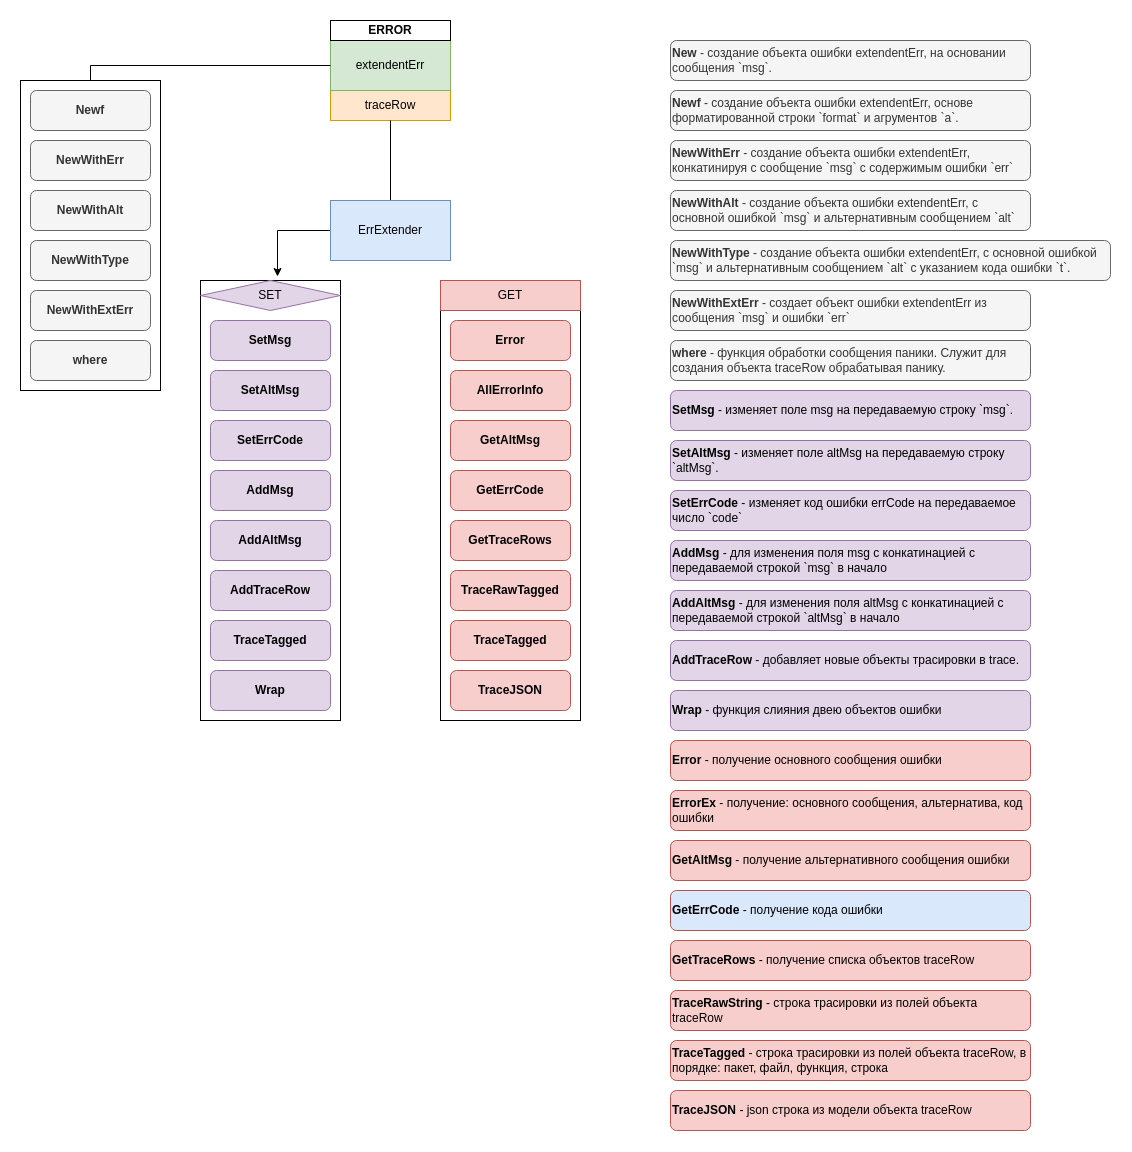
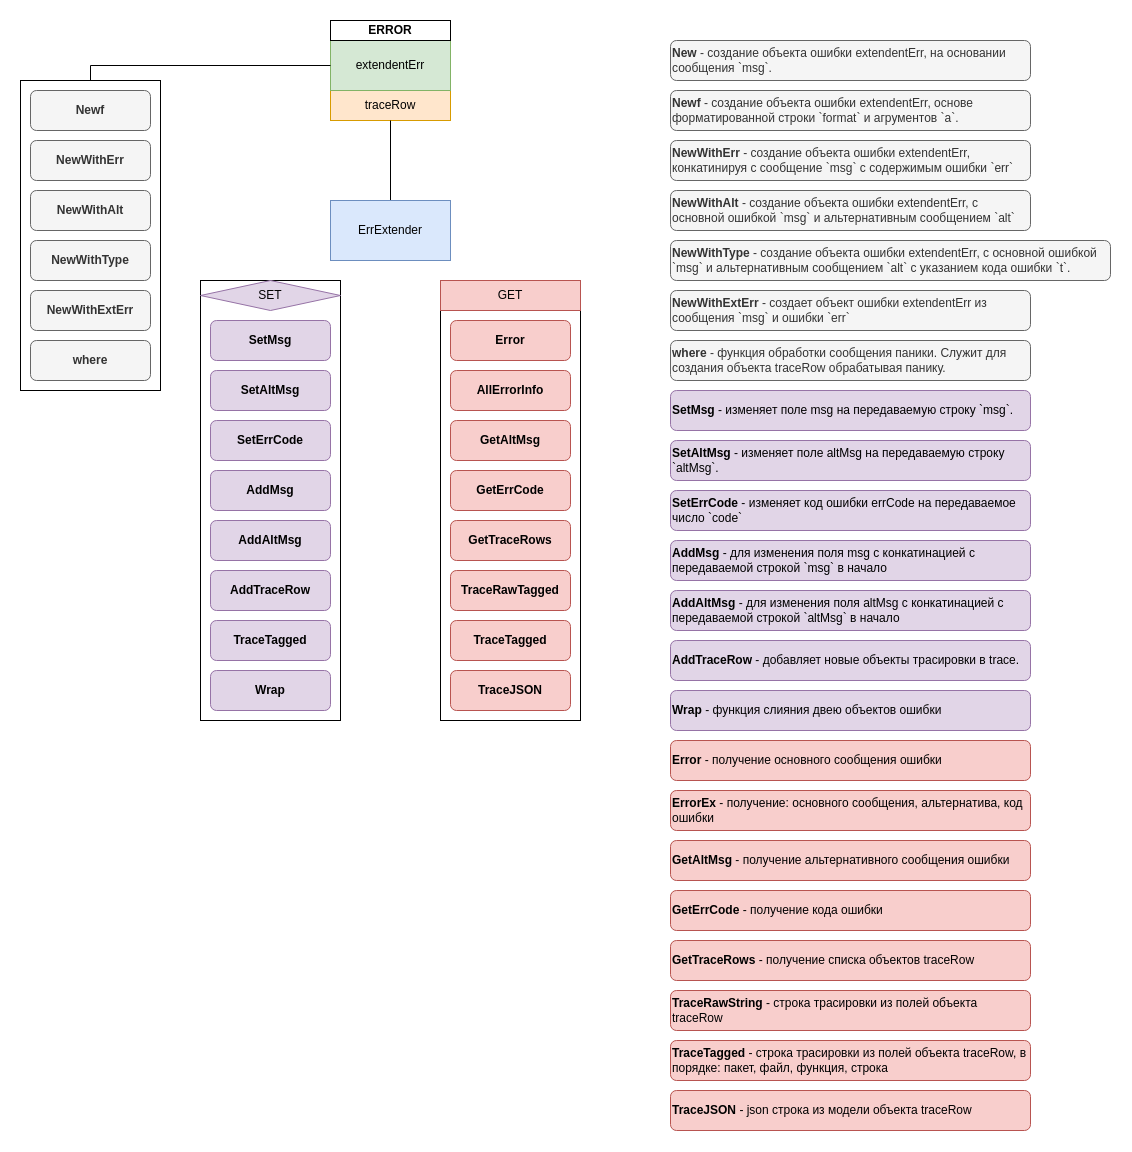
  <mxCell id="0" />
  <mxCell id="1" parent="0" />
  <mxCell id="2" value="" style="rounded=0;whiteSpace=wrap;html=1;" parent="1" vertex="1"><mxGeometry x="440" y="280" width="140" height="440" as="geometry" /></mxCell>
  <mxCell id="3" value="" style="rounded=0;whiteSpace=wrap;html=1;" parent="1" vertex="1"><mxGeometry x="200" y="280" width="140" height="440" as="geometry" /></mxCell>
  <mxCell id="4" value="" style="rounded=0;whiteSpace=wrap;html=1;" parent="1" vertex="1"><mxGeometry x="330" y="40" width="120" height="80" as="geometry" /></mxCell>
  <mxCell id="5" value="traceRow" style="rounded=0;whiteSpace=wrap;html=1;fillColor=#ffe6cc;strokeColor=#d79b00;" parent="1" vertex="1"><mxGeometry x="330" y="90" width="120" height="30" as="geometry" /></mxCell>
  <mxCell id="6" style="edgeStyle=orthogonalEdgeStyle;rounded=0;orthogonalLoop=1;jettySize=auto;html=1;entryX=0.5;entryY=1;entryDx=0;entryDy=0;endArrow=none;endFill=0;" parent="1" source="8" target="4" edge="1"><mxGeometry relative="1" as="geometry" /></mxCell>
- <mxCell id="7" style="edgeStyle=orthogonalEdgeStyle;rounded=0;orthogonalLoop=1;jettySize=auto;html=1;entryX=0.55;entryY=-0.133;entryDx=0;entryDy=0;entryPerimeter=0;endArrow=classic;endFill=1;startArrow=none;startFill=0;" parent="1" source="8" target="16" edge="1"><mxGeometry relative="1" as="geometry"><Array as="points"><mxPoint x="277" y="230" /></Array></mxGeometry></mxCell>
  <mxCell id="8" value="ErrExtender" style="rounded=0;whiteSpace=wrap;html=1;fillColor=#dae8fc;strokeColor=#6c8ebf;" parent="1" vertex="1"><mxGeometry x="330" y="200" width="120" height="60" as="geometry" /></mxCell>
  <mxCell id="9" value="SetMsg" style="rounded=1;whiteSpace=wrap;html=1;fontStyle=1;fillColor=#e1d5e7;strokeColor=#9673a6;" parent="1" vertex="1"><mxGeometry x="210" y="320" width="120" height="40" as="geometry" /></mxCell>
  <mxCell id="10" value="SetAltMsg" style="rounded=1;whiteSpace=wrap;html=1;fontStyle=1;fillColor=#e1d5e7;strokeColor=#9673a6;" parent="1" vertex="1"><mxGeometry x="210" y="370" width="120" height="40" as="geometry" /></mxCell>
  <mxCell id="11" value="SetErrCode" style="rounded=1;whiteSpace=wrap;html=1;fontStyle=1;fillColor=#e1d5e7;strokeColor=#9673a6;" parent="1" vertex="1"><mxGeometry x="210" y="420" width="120" height="40" as="geometry" /></mxCell>
  <mxCell id="12" value="AddMsg" style="rounded=1;whiteSpace=wrap;html=1;fontStyle=1;fillColor=#e1d5e7;strokeColor=#9673a6;" parent="1" vertex="1"><mxGeometry x="210" y="470" width="120" height="40" as="geometry" /></mxCell>
  <mxCell id="13" value="TraceTagged" style="rounded=1;whiteSpace=wrap;html=1;fontStyle=1;fillColor=#e1d5e7;strokeColor=#9673a6;" parent="1" vertex="1"><mxGeometry x="210" y="620" width="120" height="40" as="geometry" /></mxCell>
  <mxCell id="14" value="AddAltMsg" style="rounded=1;whiteSpace=wrap;html=1;fontStyle=1;fillColor=#e1d5e7;strokeColor=#9673a6;" parent="1" vertex="1"><mxGeometry x="210" y="520" width="120" height="40" as="geometry" /></mxCell>
  <mxCell id="15" value="Wrap" style="rounded=1;whiteSpace=wrap;html=1;fontStyle=1;fillColor=#e1d5e7;strokeColor=#9673a6;" parent="1" vertex="1"><mxGeometry x="210" y="670" width="120" height="40" as="geometry" /></mxCell>
  <mxCell id="16" value="SET" style="rhombus;whiteSpace=wrap;html=1;fillColor=#e1d5e7;strokeColor=#9673a6;" parent="1" vertex="1"><mxGeometry x="200" y="280" width="140" height="30" as="geometry" /></mxCell>
  <mxCell id="17" value="&lt;span&gt;extendentErr&lt;/span&gt;" style="rounded=0;whiteSpace=wrap;html=1;fillColor=#d5e8d4;strokeColor=#82b366;" parent="1" vertex="1"><mxGeometry x="330" y="40" width="120" height="50" as="geometry" /></mxCell>
  <mxCell id="18" style="edgeStyle=orthogonalEdgeStyle;rounded=0;orthogonalLoop=1;jettySize=auto;html=1;entryX=0;entryY=0.5;entryDx=0;entryDy=0;startArrow=none;startFill=0;endArrow=none;endFill=0;" parent="1" source="19" target="17" edge="1"><mxGeometry relative="1" as="geometry"><Array as="points"><mxPoint x="90" y="65" /></Array></mxGeometry></mxCell>
  <mxCell id="19" value="" style="rounded=0;whiteSpace=wrap;html=1;" parent="1" vertex="1"><mxGeometry x="20" y="80" width="140" height="310" as="geometry" /></mxCell>
  <mxCell id="20" value="GET" style="rounded=0;whiteSpace=wrap;html=1;fillColor=#f8cecc;strokeColor=#b85450;" parent="1" vertex="1"><mxGeometry x="440" y="280" width="140" height="30" as="geometry" /></mxCell>
  <mxCell id="21" value="Error" style="rounded=1;whiteSpace=wrap;html=1;fontStyle=1;fillColor=#f8cecc;strokeColor=#b85450;" parent="1" vertex="1"><mxGeometry x="450" y="320" width="120" height="40" as="geometry" /></mxCell>
  <mxCell id="22" value="GetAltMsg" style="rounded=1;whiteSpace=wrap;html=1;fontStyle=1;fillColor=#f8cecc;strokeColor=#b85450;" parent="1" vertex="1"><mxGeometry x="450" y="420" width="120" height="40" as="geometry" /></mxCell>
  <mxCell id="23" value="GetErrCode" style="rounded=1;whiteSpace=wrap;html=1;fontStyle=1;fillColor=#f8cecc;strokeColor=#b85450;" parent="1" vertex="1"><mxGeometry x="450" y="470" width="120" height="40" as="geometry" /></mxCell>
  <mxCell id="24" value="GetTraceRows" style="rounded=1;whiteSpace=wrap;html=1;fontStyle=1;fillColor=#f8cecc;strokeColor=#b85450;" parent="1" vertex="1"><mxGeometry x="450" y="520" width="120" height="40" as="geometry" /></mxCell>
  <mxCell id="25" value="&lt;b&gt;Newf&lt;/b&gt;" style="rounded=1;whiteSpace=wrap;html=1;fillColor=#f5f5f5;strokeColor=#666666;fontColor=#333333;" parent="1" vertex="1"><mxGeometry x="30" y="90" width="120" height="40" as="geometry" /></mxCell>
  <mxCell id="26" value="NewWithErr" style="rounded=1;whiteSpace=wrap;html=1;fontStyle=1;fillColor=#f5f5f5;strokeColor=#666666;fontColor=#333333;" parent="1" vertex="1"><mxGeometry x="30" y="140" width="120" height="40" as="geometry" /></mxCell>
  <mxCell id="27" value="NewWithAlt" style="rounded=1;whiteSpace=wrap;html=1;fontStyle=1;fillColor=#f5f5f5;strokeColor=#666666;fontColor=#333333;" parent="1" vertex="1"><mxGeometry x="30" y="190" width="120" height="40" as="geometry" /></mxCell>
  <mxCell id="28" value="NewWithType" style="rounded=1;whiteSpace=wrap;html=1;fontStyle=1;fillColor=#f5f5f5;strokeColor=#666666;fontColor=#333333;" parent="1" vertex="1"><mxGeometry x="30" y="240" width="120" height="40" as="geometry" /></mxCell>
  <mxCell id="29" value="NewWithExtErr" style="rounded=1;whiteSpace=wrap;html=1;fontStyle=1;fillColor=#f5f5f5;strokeColor=#666666;fontColor=#333333;" parent="1" vertex="1"><mxGeometry x="30" y="290" width="120" height="40" as="geometry" /></mxCell>
  <mxCell id="30" value="where" style="rounded=1;whiteSpace=wrap;html=1;fontStyle=1;fillColor=#f5f5f5;strokeColor=#666666;fontColor=#333333;" parent="1" vertex="1"><mxGeometry x="30" y="340" width="120" height="40" as="geometry" /></mxCell>
  <mxCell id="31" value="&lt;b&gt;Newf &lt;/b&gt;- cоздание объекта ошибки&amp;nbsp;extendentErr, основе форматированной строки `format` и агрументов `a`." style="rounded=1;whiteSpace=wrap;html=1;align=left;fillColor=#f5f5f5;strokeColor=#666666;fontColor=#333333;" parent="1" vertex="1"><mxGeometry x="670" y="90" width="360" height="40" as="geometry" /></mxCell>
  <mxCell id="32" value="NewWithErr &lt;span style=&quot;font-weight: normal&quot;&gt;- cоздание объекта ошибки&amp;nbsp;&lt;/span&gt;&lt;span style=&quot;font-weight: 400&quot;&gt;extendentErr, конкатинируя с сообщение `msg` с содержимым ошибки `err`&lt;/span&gt;" style="rounded=1;whiteSpace=wrap;html=1;fontStyle=1;align=left;fillColor=#f5f5f5;strokeColor=#666666;fontColor=#333333;" parent="1" vertex="1"><mxGeometry x="670" y="140" width="360" height="40" as="geometry" /></mxCell>
  <mxCell id="33" value="NewWithAlt &lt;span style=&quot;font-weight: normal&quot;&gt;-&lt;/span&gt;&amp;nbsp;&lt;span style=&quot;font-weight: normal&quot;&gt;cоздание объекта ошибки&amp;nbsp;&lt;/span&gt;&lt;span style=&quot;font-weight: 400&quot;&gt;extendentErr, с основной ошибкой `msg` и альтернативным сообщением `alt`&lt;/span&gt;" style="rounded=1;whiteSpace=wrap;html=1;fontStyle=1;align=left;fillColor=#f5f5f5;strokeColor=#666666;fontColor=#333333;" parent="1" vertex="1"><mxGeometry x="670" y="190" width="360" height="40" as="geometry" /></mxCell>
  <mxCell id="34" value="NewWithType &lt;span style=&quot;font-weight: normal&quot;&gt;-&amp;nbsp;&lt;/span&gt;&lt;span style=&quot;font-weight: normal&quot;&gt;cоздание объекта ошибки&amp;nbsp;&lt;/span&gt;&lt;span style=&quot;font-weight: 400&quot;&gt;extendentErr,&amp;nbsp;&lt;/span&gt;&lt;span style=&quot;font-weight: 400&quot;&gt;с основной ошибкой `msg` и альтернативным сообщением `alt` с указанием кода ошибки `t`.&lt;/span&gt;" style="rounded=1;whiteSpace=wrap;html=1;fontStyle=1;align=left;fillColor=#f5f5f5;strokeColor=#666666;fontColor=#333333;" parent="1" vertex="1"><mxGeometry x="670" y="240" width="440" height="40" as="geometry" /></mxCell>
  <mxCell id="35" value="NewWithExtErr &lt;span style=&quot;font-weight: normal&quot;&gt;- c&lt;/span&gt;&lt;span style=&quot;font-weight: 400&quot;&gt;оздает объект ошибки extendentErr из сообщения `msg` и ошибки `err`&lt;/span&gt;" style="rounded=1;whiteSpace=wrap;html=1;fontStyle=1;align=left;fillColor=#f5f5f5;strokeColor=#666666;fontColor=#333333;" parent="1" vertex="1"><mxGeometry x="670" y="290" width="360" height="40" as="geometry" /></mxCell>
  <mxCell id="36" value="where &lt;span style=&quot;font-weight: 400&quot;&gt;- функция обработки сообщения паники. Служит для создания объекта traceRow обрабатывая панику.&lt;/span&gt;" style="rounded=1;whiteSpace=wrap;html=1;fontStyle=1;align=left;fillColor=#f5f5f5;strokeColor=#666666;fontColor=#333333;" parent="1" vertex="1"><mxGeometry x="670" y="340" width="360" height="40" as="geometry" /></mxCell>
  <mxCell id="37" value="SetMsg &lt;span style=&quot;font-weight: normal&quot;&gt;- изменяет поле msg на передаваемую строку `msg`.&amp;nbsp;&lt;/span&gt;" style="rounded=1;whiteSpace=wrap;html=1;fontStyle=1;fillColor=#e1d5e7;strokeColor=#9673a6;align=left;" parent="1" vertex="1"><mxGeometry x="670" y="390" width="360" height="40" as="geometry" /></mxCell>
  <mxCell id="38" value="SetAltMsg&amp;nbsp;&lt;span style=&quot;font-weight: 400&quot;&gt;-&amp;nbsp;&lt;/span&gt;&lt;span style=&quot;font-weight: 400&quot;&gt;изменяет поле&lt;/span&gt;&lt;span style=&quot;font-weight: 400&quot;&gt;&amp;nbsp;altMsg на передаваемую строку `altMsg`.&lt;/span&gt;" style="rounded=1;whiteSpace=wrap;html=1;fontStyle=1;fillColor=#e1d5e7;strokeColor=#9673a6;align=left;" parent="1" vertex="1"><mxGeometry x="670" y="440" width="360" height="40" as="geometry" /></mxCell>
  <mxCell id="39" value="SetErrCode &lt;span style=&quot;font-weight: normal&quot;&gt;-&amp;nbsp;&lt;/span&gt;&lt;span style=&quot;font-weight: 400&quot;&gt;изменяет код&lt;/span&gt;&lt;span style=&quot;font-weight: normal&quot;&gt;&amp;nbsp;ошибки errCode на передаваемое число `code`&lt;/span&gt;" style="rounded=1;whiteSpace=wrap;html=1;fontStyle=1;fillColor=#e1d5e7;strokeColor=#9673a6;align=left;" parent="1" vertex="1"><mxGeometry x="670" y="490" width="360" height="40" as="geometry" /></mxCell>
  <mxCell id="40" value="AddMsg &lt;span style=&quot;font-weight: normal&quot;&gt;- для изменения поля msg с конкатинацией с передаваемой строкой `msg` в начало&lt;/span&gt;" style="rounded=1;whiteSpace=wrap;html=1;fontStyle=1;fillColor=#e1d5e7;strokeColor=#9673a6;align=left;" parent="1" vertex="1"><mxGeometry x="670" y="540" width="360" height="40" as="geometry" /></mxCell>
  <mxCell id="41" value="TraceTagged&lt;span style=&quot;font-weight: normal&quot;&gt;&amp;nbsp;- строка трасировки из полей объекта traceRow, в порядке: пакет, файл, функция, строка&amp;nbsp;&lt;/span&gt;" style="rounded=1;whiteSpace=wrap;html=1;fontStyle=1;fillColor=#f8cecc;strokeColor=#b85450;align=left;" parent="1" vertex="1"><mxGeometry x="670" y="1040" width="360" height="40" as="geometry" /></mxCell>
  <mxCell id="42" value="TraceJSON &lt;span style=&quot;font-weight: normal&quot;&gt;- json строка из модели объекта traceRow&lt;/span&gt;" style="rounded=1;whiteSpace=wrap;html=1;fontStyle=1;fillColor=#f8cecc;strokeColor=#b85450;align=left;" parent="1" vertex="1"><mxGeometry x="670" y="1090" width="360" height="40" as="geometry" /></mxCell>
  <mxCell id="43" value="Wrap &lt;span style=&quot;font-weight: normal&quot;&gt;- функция слияния двею объектов ошибки&lt;/span&gt;" style="rounded=1;whiteSpace=wrap;html=1;fontStyle=1;fillColor=#e1d5e7;strokeColor=#9673a6;align=left;" parent="1" vertex="1"><mxGeometry x="670" y="690" width="360" height="40" as="geometry" /></mxCell>
  <mxCell id="44" value="Error&lt;span style=&quot;font-weight: normal&quot;&gt;&amp;nbsp;- получение основного сообщения ошибки&lt;/span&gt;" style="rounded=1;whiteSpace=wrap;html=1;fontStyle=1;fillColor=#f8cecc;strokeColor=#b85450;align=left;" parent="1" vertex="1"><mxGeometry x="670" y="740" width="360" height="40" as="geometry" /></mxCell>
  <mxCell id="45" value="GetAltMsg &lt;span style=&quot;font-weight: normal&quot;&gt;- получение альтернативного сообщения ошибки&lt;/span&gt;" style="rounded=1;whiteSpace=wrap;html=1;fontStyle=1;fillColor=#f8cecc;strokeColor=#b85450;align=left;" parent="1" vertex="1"><mxGeometry x="670" y="840" width="360" height="40" as="geometry" /></mxCell>
- <mxCell id="46" value="GetErrCode &lt;span style=&quot;font-weight: normal&quot;&gt;- получение кода ошибки&lt;/span&gt;" style="rounded=1;whiteSpace=wrap;html=1;fontStyle=1;fillColor=#dae8fc;strokeColor=#b85450;align=left;" parent="1" vertex="1"><mxGeometry x="670" y="890" width="360" height="40" as="geometry" /></mxCell>
+ <mxCell id="46" value="GetErrCode &lt;span style=&quot;font-weight: normal&quot;&gt;- получение кода ошибки&lt;/span&gt;" style="rounded=1;whiteSpace=wrap;html=1;fontStyle=1;fillColor=#f8cecc;strokeColor=#b85450;align=left;" parent="1" vertex="1"><mxGeometry x="670" y="890" width="360" height="40" as="geometry" /></mxCell>
  <mxCell id="47" value="GetTraceRows&lt;span style=&quot;font-weight: normal&quot;&gt;&amp;nbsp;- получение списка объектов traceRow&lt;/span&gt;" style="rounded=1;whiteSpace=wrap;html=1;fontStyle=1;fillColor=#f8cecc;strokeColor=#b85450;align=left;" parent="1" vertex="1"><mxGeometry x="670" y="940" width="360" height="40" as="geometry" /></mxCell>
  <mxCell id="48" value="&lt;b&gt;New&amp;nbsp;&lt;/b&gt;- cоздание объекта ошибки&amp;nbsp;extendentErr, на основании сообщения `msg`." style="rounded=1;whiteSpace=wrap;html=1;align=left;fillColor=#f5f5f5;strokeColor=#666666;fontColor=#333333;" parent="1" vertex="1"><mxGeometry x="670" y="40" width="360" height="40" as="geometry" /></mxCell>
  <mxCell id="49" value="AddTraceRow" style="rounded=1;whiteSpace=wrap;html=1;fontStyle=1;fillColor=#e1d5e7;strokeColor=#9673a6;" parent="1" vertex="1"><mxGeometry x="210" y="570" width="120" height="40" as="geometry" /></mxCell>
  <mxCell id="50" value="TraceRawString&lt;span style=&quot;font-weight: normal&quot;&gt;&amp;nbsp;- строка трасировки из полей объекта traceRow&lt;/span&gt;" style="rounded=1;whiteSpace=wrap;html=1;fontStyle=1;fillColor=#f8cecc;strokeColor=#b85450;align=left;" parent="1" vertex="1"><mxGeometry x="670" y="990" width="360" height="40" as="geometry" /></mxCell>
  <mxCell id="51" value="TraceRawTagged" style="rounded=1;whiteSpace=wrap;html=1;fontStyle=1;fillColor=#f8cecc;strokeColor=#b85450;" parent="1" vertex="1"><mxGeometry x="450" y="570" width="120" height="40" as="geometry" /></mxCell>
  <mxCell id="52" value="TraceTagged" style="rounded=1;whiteSpace=wrap;html=1;fontStyle=1;fillColor=#f8cecc;strokeColor=#b85450;" parent="1" vertex="1"><mxGeometry x="450" y="620" width="120" height="40" as="geometry" /></mxCell>
  <mxCell id="53" value="TraceJSON" style="rounded=1;whiteSpace=wrap;html=1;fontStyle=1;fillColor=#f8cecc;strokeColor=#b85450;" parent="1" vertex="1"><mxGeometry x="450" y="670" width="120" height="40" as="geometry" /></mxCell>
  <mxCell id="54" value="AddAltMsg &lt;span style=&quot;font-weight: normal&quot;&gt;- для изменения поля altMsg с конкатинацией с передаваемой строкой `altMsg` в начало&lt;/span&gt;" style="rounded=1;whiteSpace=wrap;html=1;fontStyle=1;fillColor=#e1d5e7;strokeColor=#9673a6;align=left;" parent="1" vertex="1"><mxGeometry x="670" y="590" width="360" height="40" as="geometry" /></mxCell>
  <mxCell id="55" value="AddTraceRow&lt;span style=&quot;font-weight: normal&quot;&gt;&amp;nbsp;- добавляет новые объекты трасировки в trace.&amp;nbsp;&lt;/span&gt;" style="rounded=1;whiteSpace=wrap;html=1;fontStyle=1;fillColor=#e1d5e7;strokeColor=#9673a6;align=left;" parent="1" vertex="1"><mxGeometry x="670" y="640" width="360" height="40" as="geometry" /></mxCell>
  <mxCell id="56" value="ERROR" style="rounded=0;whiteSpace=wrap;html=1;fontStyle=1" parent="1" vertex="1"><mxGeometry x="330" y="20" width="120" height="20" as="geometry" /></mxCell>
  <mxCell id="57" value="AllErrorInfo" style="rounded=1;whiteSpace=wrap;html=1;fontStyle=1;fillColor=#f8cecc;strokeColor=#b85450;" vertex="1" parent="1"><mxGeometry x="450" y="370" width="120" height="40" as="geometry" /></mxCell>
  <mxCell id="58" value="ErrorEx&lt;span style=&quot;font-weight: normal&quot;&gt;&amp;nbsp;- получение: основного сообщения, альтернатива, код ошибки&lt;/span&gt;" style="rounded=1;whiteSpace=wrap;html=1;fontStyle=1;fillColor=#f8cecc;strokeColor=#b85450;align=left;" vertex="1" parent="1"><mxGeometry x="670" y="790" width="360" height="40" as="geometry" /></mxCell>
